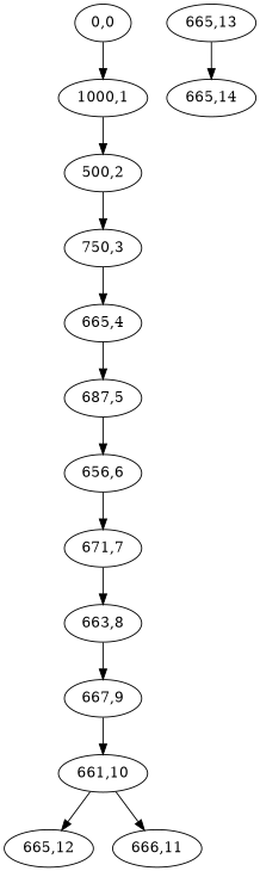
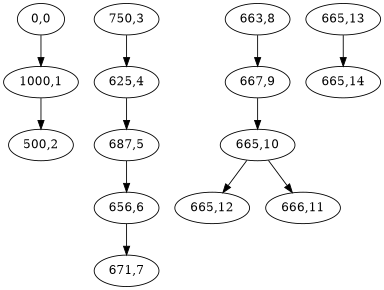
  digraph {
    "0,0"
    "1000,1"
    "500,2"
    "750,3"
-   "625,4" [label="665,4"]
+   "625,4"
    "687,5"
    "656,6"
    "671,7"
    "663,8"
    "667,9"
-   "665,10" [label="661,10"]
+   "665,10"
    "665,12"
    "666,11"
    "665,13"
    "665,14"
    "0,0" -> "1000,1"
    "1000,1" -> "500,2"
-   "500,2" -> "750,3"
    "750,3" -> "625,4"
    "625,4" -> "687,5"
    "687,5" -> "656,6"
    "656,6" -> "671,7"
-   "671,7" -> "663,8"
    "663,8" -> "667,9"
    "667,9" -> "665,10"
    "665,10" -> "665,12"
    "665,10" -> "666,11"
    "665,13" -> "665,14"
  }
